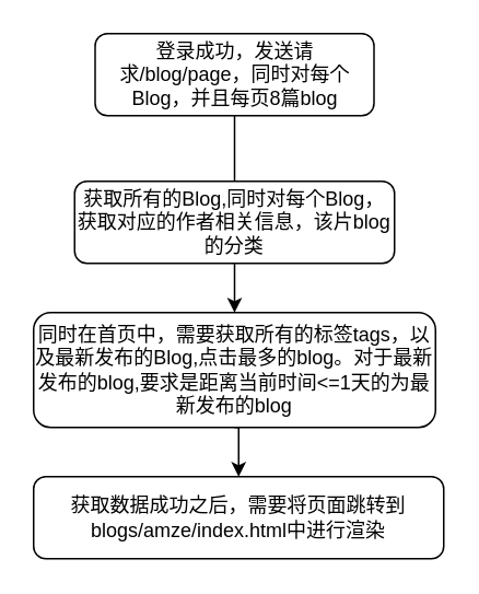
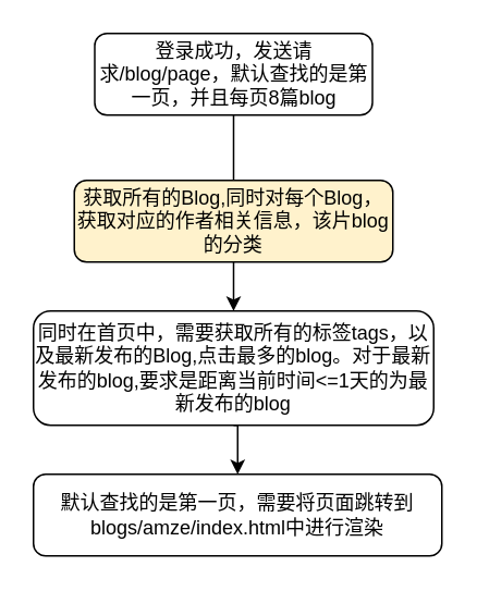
  <mxCell id="0" />
  <mxCell id="1" parent="0" />
  <mxCell id="2" style="edgeStyle=orthogonalEdgeStyle;rounded=0;orthogonalLoop=1;jettySize=auto;html=1;exitX=0.5;exitY=1;exitDx=0;exitDy=0;entryX=0.5;entryY=0;entryDx=0;entryDy=0;endArrow=none;" edge="1" parent="1" source="3" target="5"><mxGeometry relative="1" as="geometry" /></mxCell>
- <mxCell id="3" value="登录成功，发送请求/blog/page，同时对每个Blog，并且每页8篇blog" style="rounded=1;whiteSpace=wrap;html=1;fontSize=12;glass=0;strokeWidth=1;shadow=0;" parent="1" vertex="1"><mxGeometry x="57.5" y="20" width="170" height="50" as="geometry" /></mxCell>
+ <mxCell id="3" value="登录成功，发送请求/blog/page，默认查找的是第一页，并且每页8篇blog" style="rounded=1;whiteSpace=wrap;html=1;fontSize=12;glass=0;strokeWidth=1;shadow=0;" parent="1" vertex="1"><mxGeometry x="57.5" y="20" width="170" height="50" as="geometry" /></mxCell>
  <mxCell id="4" style="edgeStyle=orthogonalEdgeStyle;rounded=0;orthogonalLoop=1;jettySize=auto;html=1;exitX=0.5;exitY=1;exitDx=0;exitDy=0;entryX=0.5;entryY=0;entryDx=0;entryDy=0;" edge="1" parent="1" source="5" target="7"><mxGeometry relative="1" as="geometry" /></mxCell>
- <mxCell id="5" value="获取所有的Blog,同时对每个Blog，获取对应的作者相关信息，该片blog的分类" style="rounded=1;whiteSpace=wrap;html=1;fontSize=12;glass=0;strokeWidth=1;shadow=0;" parent="1" vertex="1"><mxGeometry x="45" y="110" width="195" height="50" as="geometry" /></mxCell>
+ <mxCell id="5" value="获取所有的Blog,同时对每个Blog，获取对应的作者相关信息，该片blog的分类" style="rounded=1;whiteSpace=wrap;html=1;fontSize=12;glass=0;strokeWidth=1;shadow=0;fillColor=#fff2cc;" parent="1" vertex="1"><mxGeometry x="45" y="110" width="195" height="50" as="geometry" /></mxCell>
  <mxCell id="6" style="edgeStyle=orthogonalEdgeStyle;rounded=0;orthogonalLoop=1;jettySize=auto;html=1;exitX=0.5;exitY=1;exitDx=0;exitDy=0;entryX=0.5;entryY=0;entryDx=0;entryDy=0;" edge="1" parent="1" source="7" target="8"><mxGeometry relative="1" as="geometry" /></mxCell>
  <mxCell id="7" value="同时在首页中，需要获取所有的标签tags，以及最新发布的Blog,点击最多的blog。对于最新发布的blog,要求是距离当前时间&amp;lt;=1天的为最新发布的blog" style="rounded=1;whiteSpace=wrap;html=1;fontSize=12;glass=0;strokeWidth=1;shadow=0;" vertex="1" parent="1"><mxGeometry x="20" y="190" width="245" height="70" as="geometry" /></mxCell>
- <mxCell id="8" value="获取数据成功之后，需要将页面跳转到blogs/amze/index.html中进行渲染" style="rounded=1;whiteSpace=wrap;html=1;fontSize=12;glass=0;strokeWidth=1;shadow=0;" vertex="1" parent="1"><mxGeometry x="20" y="290" width="250" height="50" as="geometry" /></mxCell>
+ <mxCell id="8" value="默认查找的是第一页，需要将页面跳转到blogs/amze/index.html中进行渲染" style="rounded=1;whiteSpace=wrap;html=1;fontSize=12;glass=0;strokeWidth=1;shadow=0;" vertex="1" parent="1"><mxGeometry x="20" y="290" width="250" height="50" as="geometry" /></mxCell>
